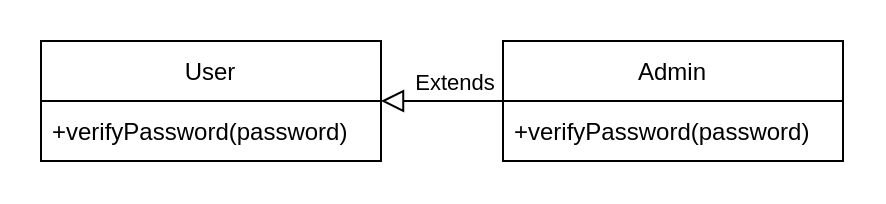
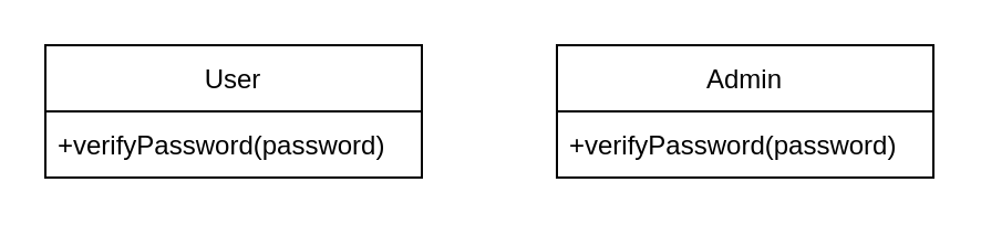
  <mxCell id="0" />
  <mxCell id="1" parent="0" />
  <mxCell id="2" value="User" style="swimlane;fontStyle=0;childLayout=stackLayout;horizontal=1;startSize=30;horizontalStack=0;resizeParent=1;resizeParentMax=0;resizeLast=0;collapsible=1;marginBottom=0;" parent="1" vertex="1"><mxGeometry x="20" y="20" width="170" height="60" as="geometry"><mxRectangle x="374" y="180" width="80" height="30" as="alternateBounds" /></mxGeometry></mxCell>
  <mxCell id="3" value="+verifyPassword(password)" style="text;strokeColor=none;fillColor=none;align=left;verticalAlign=middle;spacingLeft=4;spacingRight=4;overflow=hidden;points=[[0,0.5],[1,0.5]];portConstraint=eastwest;rotatable=0;" parent="2" vertex="1"><mxGeometry y="30" width="170" height="30" as="geometry" /></mxCell>
  <mxCell id="4" value="Admin" style="swimlane;fontStyle=0;childLayout=stackLayout;horizontal=1;startSize=30;horizontalStack=0;resizeParent=1;resizeParentMax=0;resizeLast=0;collapsible=1;marginBottom=0;" parent="1" vertex="1"><mxGeometry x="251" y="20" width="170" height="60" as="geometry"><mxRectangle x="560" y="180" width="70" height="30" as="alternateBounds" /></mxGeometry></mxCell>
  <mxCell id="5" value="+verifyPassword(password)" style="text;strokeColor=none;fillColor=none;align=left;verticalAlign=middle;spacingLeft=4;spacingRight=4;overflow=hidden;points=[[0,0.5],[1,0.5]];portConstraint=eastwest;rotatable=0;" parent="4" vertex="1"><mxGeometry y="30" width="170" height="30" as="geometry" /></mxCell>
- <mxCell id="6" value="Extends" style="endArrow=block;endSize=9;endFill=0;html=1;rounded=0;edgeStyle=orthogonalEdgeStyle;exitX=0;exitY=0.5;exitDx=0;exitDy=0;entryX=1;entryY=0.5;entryDx=0;entryDy=0;" parent="1" source="4" target="2" edge="1"><mxGeometry x="-0.2" y="-9" width="160" relative="1" as="geometry"><mxPoint x="81" y="180" as="sourcePoint" /><mxPoint x="241" y="180" as="targetPoint" /><mxPoint as="offset" /></mxGeometry></mxCell>
